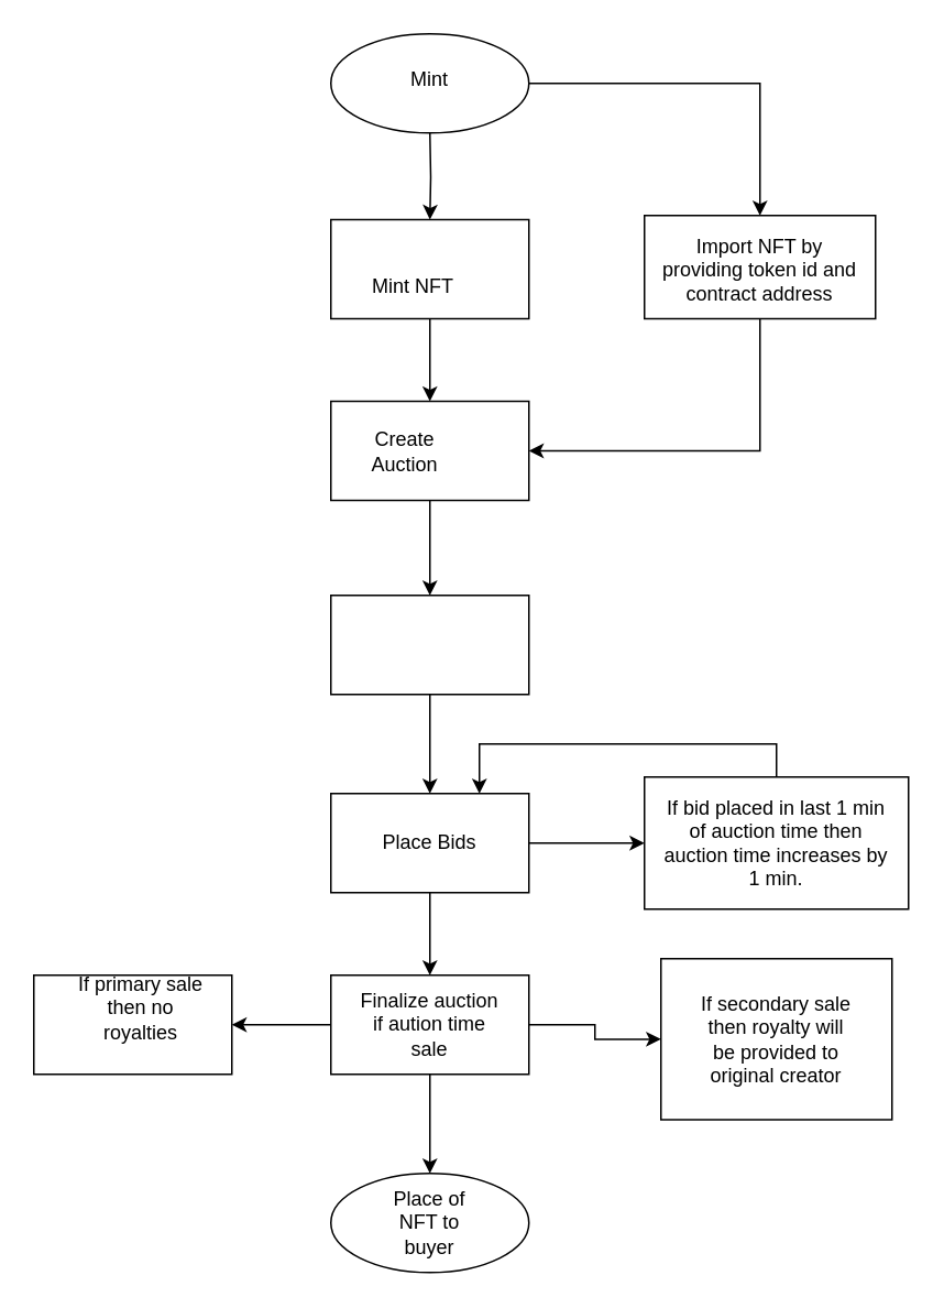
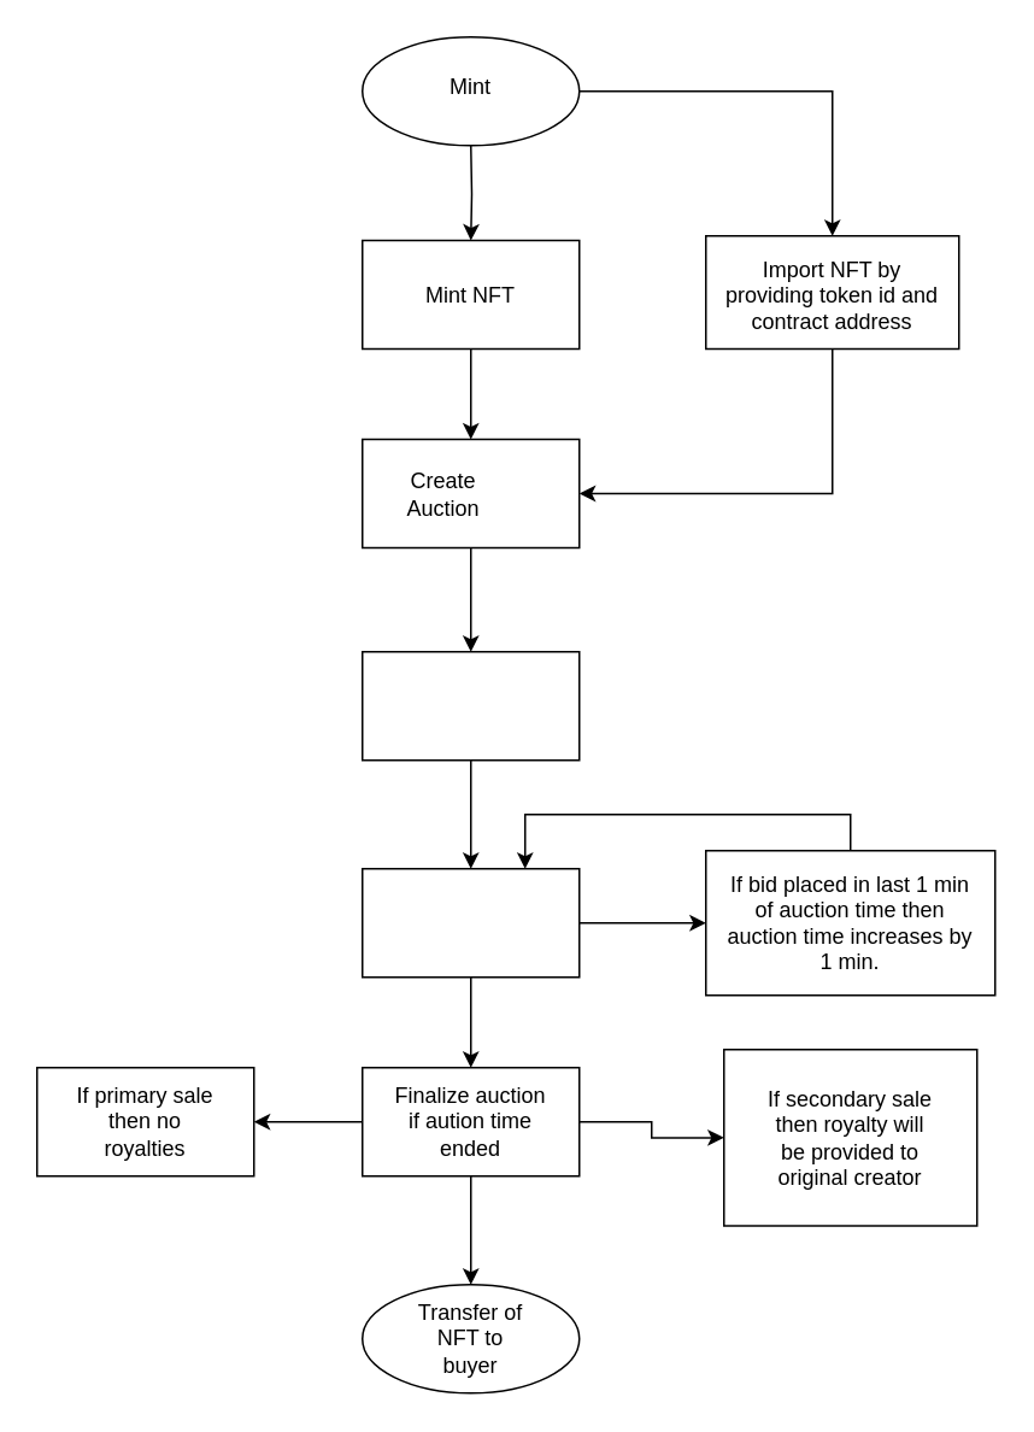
  <mxCell id="0" />
  <mxCell id="1" parent="0" />
  <mxCell id="2" value="" style="edgeStyle=orthogonalEdgeStyle;rounded=0;orthogonalLoop=1;jettySize=auto;html=1;" edge="1" parent="1" source="3" target="33"><mxGeometry relative="1" as="geometry" /></mxCell>
  <mxCell id="3" value="" style="ellipse;whiteSpace=wrap;html=1;" vertex="1" parent="1"><mxGeometry x="200" y="20" width="120" height="60" as="geometry" /></mxCell>
  <mxCell id="4" value="" style="edgeStyle=orthogonalEdgeStyle;rounded=0;orthogonalLoop=1;jettySize=auto;html=1;" edge="1" parent="1" target="6"><mxGeometry relative="1" as="geometry"><mxPoint x="260" y="80" as="sourcePoint" /></mxGeometry></mxCell>
  <mxCell id="5" value="Mint" style="text;html=1;strokeColor=none;fillColor=none;align=center;verticalAlign=middle;whiteSpace=wrap;rounded=0;" vertex="1" parent="1"><mxGeometry x="220" y="30" width="80" height="35" as="geometry" /></mxCell>
  <mxCell id="6" value="" style="whiteSpace=wrap;html=1;" vertex="1" parent="1"><mxGeometry x="200" y="132.5" width="120" height="60" as="geometry" /></mxCell>
  <mxCell id="7" value="" style="edgeStyle=orthogonalEdgeStyle;rounded=0;orthogonalLoop=1;jettySize=auto;html=1;exitX=0.5;exitY=1;exitDx=0;exitDy=0;" edge="1" parent="1" source="6" target="10"><mxGeometry relative="1" as="geometry"><mxPoint x="260" y="200" as="sourcePoint" /></mxGeometry></mxCell>
- <mxCell id="8" value="Mint NFT" style="text;html=1;strokeColor=none;fillColor=none;align=center;verticalAlign=middle;whiteSpace=wrap;rounded=0;" vertex="1" parent="1"><mxGeometry x="220" y="157.5" width="60" height="30" as="geometry" /></mxCell>
+ <mxCell id="8" value="Mint NFT" style="text;html=1;strokeColor=none;fillColor=none;align=center;verticalAlign=middle;whiteSpace=wrap;rounded=0;" vertex="1" parent="1"><mxGeometry x="230" y="147.5" width="60" height="30" as="geometry" /></mxCell>
  <mxCell id="9" value="" style="edgeStyle=orthogonalEdgeStyle;rounded=0;orthogonalLoop=1;jettySize=auto;html=1;" edge="1" parent="1" source="10" target="29"><mxGeometry relative="1" as="geometry" /></mxCell>
  <mxCell id="10" value="" style="whiteSpace=wrap;html=1;" vertex="1" parent="1"><mxGeometry x="200" y="242.5" width="120" height="60" as="geometry" /></mxCell>
  <mxCell id="11" value="Create Auction" style="text;html=1;strokeColor=none;fillColor=none;align=center;verticalAlign=middle;whiteSpace=wrap;rounded=0;" vertex="1" parent="1"><mxGeometry x="215" y="257.5" width="60" height="30" as="geometry" /></mxCell>
  <mxCell id="12" value="" style="edgeStyle=orthogonalEdgeStyle;rounded=0;orthogonalLoop=1;jettySize=auto;html=1;entryX=0.5;entryY=0;entryDx=0;entryDy=0;" edge="1" parent="1" source="14" target="23"><mxGeometry relative="1" as="geometry"><mxPoint x="260" y="597.5" as="targetPoint" /><Array as="points" /></mxGeometry></mxCell>
  <mxCell id="13" value="" style="edgeStyle=orthogonalEdgeStyle;rounded=0;orthogonalLoop=1;jettySize=auto;html=1;" edge="1" parent="1" source="14" target="26"><mxGeometry relative="1" as="geometry" /></mxCell>
  <mxCell id="14" value="" style="whiteSpace=wrap;html=1;" vertex="1" parent="1"><mxGeometry x="200" y="480" width="120" height="60" as="geometry" /></mxCell>
- <mxCell id="15" value="Place Bids" style="text;html=1;strokeColor=none;fillColor=none;align=center;verticalAlign=middle;whiteSpace=wrap;rounded=0;" vertex="1" parent="1"><mxGeometry x="230" y="495" width="60" height="30" as="geometry" /></mxCell>
  <mxCell id="16" value="" style="whiteSpace=wrap;html=1;" vertex="1" parent="1"><mxGeometry x="20" y="590" width="120" height="60" as="geometry" /></mxCell>
- <mxCell id="17" value="If primary sale then no royalties" style="text;html=1;strokeColor=none;fillColor=none;align=center;verticalAlign=middle;whiteSpace=wrap;rounded=0;" vertex="1" parent="1"><mxGeometry x="40" y="595" width="90" height="30" as="geometry" /></mxCell>
+ <mxCell id="17" value="If primary sale then no royalties" style="text;html=1;strokeColor=none;fillColor=none;align=center;verticalAlign=middle;whiteSpace=wrap;rounded=0;" vertex="1" parent="1"><mxGeometry x="35" y="605" width="90" height="30" as="geometry" /></mxCell>
  <mxCell id="18" value="" style="whiteSpace=wrap;html=1;" vertex="1" parent="1"><mxGeometry x="400" y="580" width="140" height="97.5" as="geometry" /></mxCell>
  <mxCell id="19" value="If secondary sale then royalty will be provided to original creator" style="text;html=1;strokeColor=none;fillColor=none;align=center;verticalAlign=middle;whiteSpace=wrap;rounded=0;" vertex="1" parent="1"><mxGeometry x="420" y="613.75" width="100" height="30" as="geometry" /></mxCell>
  <mxCell id="20" style="edgeStyle=orthogonalEdgeStyle;rounded=0;orthogonalLoop=1;jettySize=auto;html=1;exitX=0;exitY=0.5;exitDx=0;exitDy=0;entryX=1;entryY=0.5;entryDx=0;entryDy=0;" edge="1" parent="1" source="23" target="16"><mxGeometry relative="1" as="geometry" /></mxCell>
  <mxCell id="21" style="edgeStyle=orthogonalEdgeStyle;rounded=0;orthogonalLoop=1;jettySize=auto;html=1;exitX=1;exitY=0.5;exitDx=0;exitDy=0;entryX=0;entryY=0.5;entryDx=0;entryDy=0;" edge="1" parent="1" source="23" target="18"><mxGeometry relative="1" as="geometry" /></mxCell>
  <mxCell id="22" value="" style="edgeStyle=orthogonalEdgeStyle;rounded=0;orthogonalLoop=1;jettySize=auto;html=1;" edge="1" parent="1" source="23" target="30"><mxGeometry relative="1" as="geometry" /></mxCell>
  <mxCell id="23" value="" style="whiteSpace=wrap;html=1;" vertex="1" parent="1"><mxGeometry x="200" y="590" width="120" height="60" as="geometry" /></mxCell>
- <mxCell id="24" value="Finalize auction if aution time sale" style="text;html=1;strokeColor=none;fillColor=none;align=center;verticalAlign=middle;whiteSpace=wrap;rounded=0;" vertex="1" parent="1"><mxGeometry x="215" y="605" width="90" height="30" as="geometry" /></mxCell>
+ <mxCell id="24" value="Finalize auction if aution time ended" style="text;html=1;strokeColor=none;fillColor=none;align=center;verticalAlign=middle;whiteSpace=wrap;rounded=0;" vertex="1" parent="1"><mxGeometry x="215" y="605" width="90" height="30" as="geometry" /></mxCell>
  <mxCell id="25" style="edgeStyle=orthogonalEdgeStyle;rounded=0;orthogonalLoop=1;jettySize=auto;html=1;exitX=0.5;exitY=0;exitDx=0;exitDy=0;entryX=0.75;entryY=0;entryDx=0;entryDy=0;" edge="1" parent="1" source="26" target="14"><mxGeometry relative="1" as="geometry" /></mxCell>
  <mxCell id="26" value="" style="whiteSpace=wrap;html=1;" vertex="1" parent="1"><mxGeometry x="390" y="470" width="160" height="80" as="geometry" /></mxCell>
  <mxCell id="27" value="If bid placed in last 1 min of auction time then auction time increases by 1 min." style="text;html=1;strokeColor=none;fillColor=none;align=center;verticalAlign=middle;whiteSpace=wrap;rounded=0;" vertex="1" parent="1"><mxGeometry x="400" y="495" width="140" height="30" as="geometry" /></mxCell>
  <mxCell id="28" style="edgeStyle=orthogonalEdgeStyle;rounded=0;orthogonalLoop=1;jettySize=auto;html=1;exitX=0.5;exitY=1;exitDx=0;exitDy=0;entryX=0.5;entryY=0;entryDx=0;entryDy=0;" edge="1" parent="1" source="29" target="14"><mxGeometry relative="1" as="geometry" /></mxCell>
  <mxCell id="29" value="" style="whiteSpace=wrap;html=1;" vertex="1" parent="1"><mxGeometry x="200" y="360" width="120" height="60" as="geometry" /></mxCell>
  <mxCell id="30" value="" style="ellipse;whiteSpace=wrap;html=1;" vertex="1" parent="1"><mxGeometry x="200" y="710" width="120" height="60" as="geometry" /></mxCell>
- <mxCell id="31" value="Place of NFT to buyer" style="text;html=1;strokeColor=none;fillColor=none;align=center;verticalAlign=middle;whiteSpace=wrap;rounded=0;" vertex="1" parent="1"><mxGeometry x="230" y="725" width="60" height="30" as="geometry" /></mxCell>
+ <mxCell id="31" value="Transfer of NFT to buyer" style="text;html=1;strokeColor=none;fillColor=none;align=center;verticalAlign=middle;whiteSpace=wrap;rounded=0;" vertex="1" parent="1"><mxGeometry x="230" y="725" width="60" height="30" as="geometry" /></mxCell>
  <mxCell id="32" style="edgeStyle=orthogonalEdgeStyle;rounded=0;orthogonalLoop=1;jettySize=auto;html=1;exitX=0.5;exitY=1;exitDx=0;exitDy=0;entryX=1;entryY=0.5;entryDx=0;entryDy=0;" edge="1" parent="1" source="33" target="10"><mxGeometry relative="1" as="geometry" /></mxCell>
  <mxCell id="33" value="" style="whiteSpace=wrap;html=1;" vertex="1" parent="1"><mxGeometry x="390" y="130" width="140" height="62.5" as="geometry" /></mxCell>
  <mxCell id="34" value="Import NFT by providing token id and contract address" style="text;html=1;strokeColor=none;fillColor=none;align=center;verticalAlign=middle;whiteSpace=wrap;rounded=0;" vertex="1" parent="1"><mxGeometry x="400" y="147.5" width="120" height="30" as="geometry" /></mxCell>
